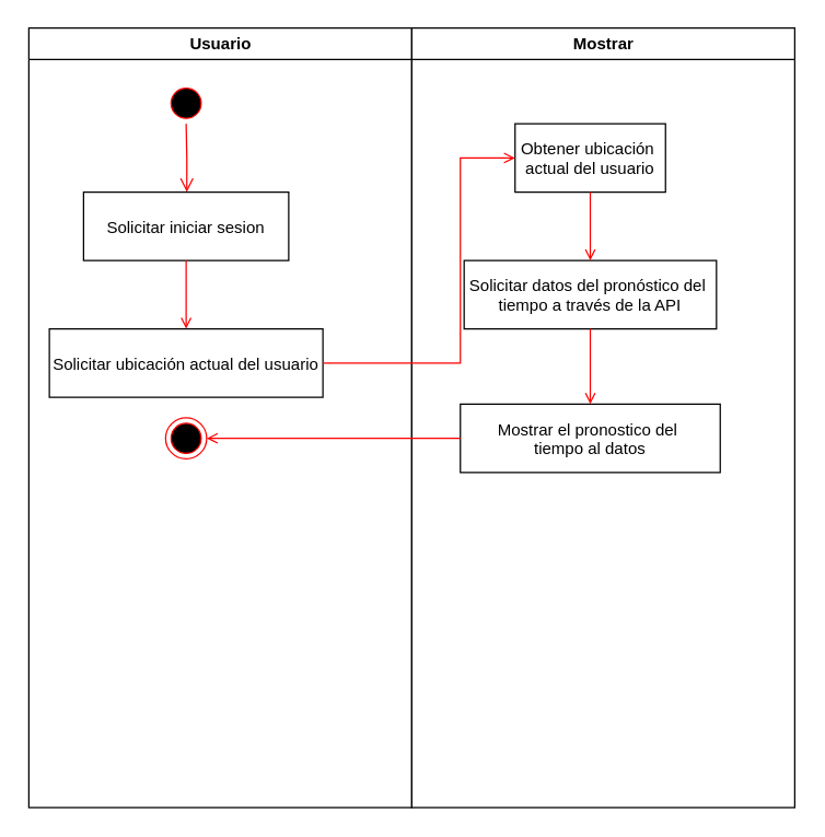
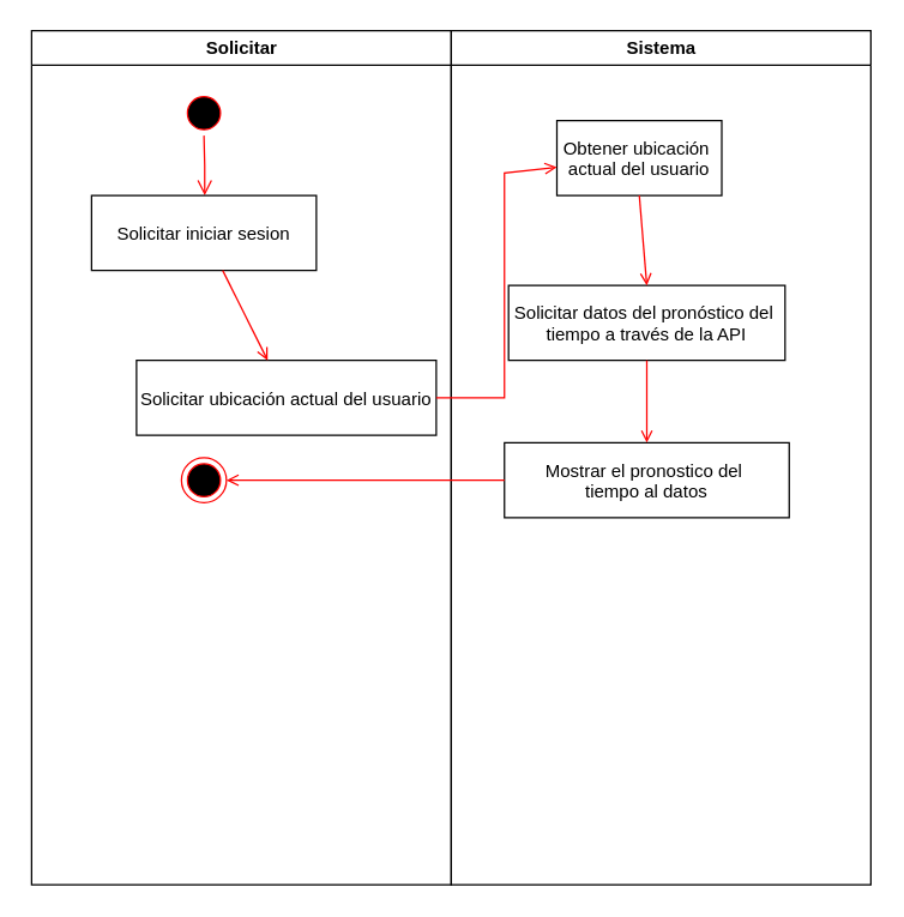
  <mxCell id="0" />
  <mxCell id="1" parent="0" />
- <mxCell id="2" value="Usuario" style="swimlane;whiteSpace=wrap" vertex="1" parent="1"><mxGeometry x="20.5" y="20" width="280" height="570" as="geometry" /></mxCell>
+ <mxCell id="2" value="Solicitar" style="swimlane;whiteSpace=wrap" vertex="1" parent="1"><mxGeometry x="20.5" y="20" width="280" height="570" as="geometry" /></mxCell>
  <mxCell id="3" value="" style="ellipse;shape=startState;fillColor=#000000;strokeColor=#ff0000;" vertex="1" parent="2"><mxGeometry x="100" y="40" width="30" height="30" as="geometry" /></mxCell>
  <mxCell id="4" value="" style="edgeStyle=elbowEdgeStyle;elbow=horizontal;verticalAlign=bottom;endArrow=open;endSize=8;strokeColor=#FF0000;endFill=1;rounded=0" edge="1" parent="2" source="3" target="5"><mxGeometry x="100" y="40" as="geometry"><mxPoint x="115" y="110" as="targetPoint" /></mxGeometry></mxCell>
- <mxCell id="5" value="Solicitar iniciar sesion" style="" vertex="1" parent="2"><mxGeometry x="40" y="120" width="150" height="50" as="geometry" /></mxCell>
- <mxCell id="6" value="Solicitar ubicación actual del usuario" style="" vertex="1" parent="2"><mxGeometry x="15" y="220" width="200" height="50" as="geometry" /></mxCell>
+ <mxCell id="5" value="Solicitar iniciar sesion" style="" vertex="1" parent="2"><mxGeometry x="40" y="110" width="150" height="50" as="geometry" /></mxCell>
+ <mxCell id="6" value="Solicitar ubicación actual del usuario" style="" vertex="1" parent="2"><mxGeometry x="70" y="220" width="200" height="50" as="geometry" /></mxCell>
  <mxCell id="7" value="" style="endArrow=open;strokeColor=#FF0000;endFill=1;rounded=0" edge="1" parent="2" source="5" target="6"><mxGeometry relative="1" as="geometry" /></mxCell>
  <mxCell id="8" value="" style="ellipse;html=1;shape=endState;fillColor=#000000;strokeColor=#ff0000;" vertex="1" parent="2"><mxGeometry x="100" y="285" width="30" height="30" as="geometry" /></mxCell>
- <mxCell id="9" value="Mostrar" style="swimlane;whiteSpace=wrap" vertex="1" parent="1"><mxGeometry x="300.5" y="20" width="280" height="570" as="geometry" /></mxCell>
- <mxCell id="10" value="Obtener ubicación &#10;actual del usuario" style="" vertex="1" parent="9"><mxGeometry x="75.5" y="70" width="110" height="50" as="geometry" /></mxCell>
+ <mxCell id="9" value="Sistema" style="swimlane;whiteSpace=wrap" vertex="1" parent="1"><mxGeometry x="300.5" y="20" width="280" height="570" as="geometry" /></mxCell>
+ <mxCell id="10" value="Obtener ubicación &#10;actual del usuario" style="" vertex="1" parent="9"><mxGeometry x="70.5" y="60" width="110" height="50" as="geometry" /></mxCell>
  <mxCell id="11" value="Solicitar datos del pronóstico del &#10;tiempo a través de la API" style="" vertex="1" parent="9"><mxGeometry x="38.25" y="170" width="184.5" height="50" as="geometry" /></mxCell>
  <mxCell id="12" value="" style="endArrow=open;strokeColor=#FF0000;endFill=1;rounded=0;exitX=0.5;exitY=1;exitDx=0;exitDy=0;entryX=0.5;entryY=0;entryDx=0;entryDy=0;" edge="1" parent="9" source="10" target="11"><mxGeometry relative="1" as="geometry"><mxPoint x="-155" y="170" as="sourcePoint" /><mxPoint x="165.5" y="152" as="targetPoint" /></mxGeometry></mxCell>
  <mxCell id="13" value="Mostrar el pronostico del &#10;tiempo al datos" style="" vertex="1" parent="9"><mxGeometry x="35.5" y="275" width="190" height="50" as="geometry" /></mxCell>
  <mxCell id="14" value="" style="endArrow=open;strokeColor=#FF0000;endFill=1;rounded=0;exitX=0.5;exitY=1;exitDx=0;exitDy=0;entryX=0.5;entryY=0;entryDx=0;entryDy=0;" edge="1" parent="9" source="11" target="13"><mxGeometry relative="1" as="geometry"><mxPoint x="141" y="130" as="sourcePoint" /><mxPoint x="135.5" y="272" as="targetPoint" /></mxGeometry></mxCell>
  <mxCell id="15" value="" style="endArrow=open;strokeColor=#FF0000;endFill=1;rounded=0" edge="1" parent="1" source="6" target="10"><mxGeometry relative="1" as="geometry"><Array as="points"><mxPoint x="336" y="265" /><mxPoint x="336" y="115" /></Array></mxGeometry></mxCell>
  <mxCell id="16" value="" style="endArrow=open;strokeColor=#FF0000;endFill=1;rounded=0;exitX=0;exitY=0.5;exitDx=0;exitDy=0;entryX=1;entryY=0.5;entryDx=0;entryDy=0;" edge="1" parent="1" source="13" target="8"><mxGeometry relative="1" as="geometry"><mxPoint x="441.5" y="150" as="sourcePoint" /><mxPoint x="441.5" y="200" as="targetPoint" /></mxGeometry></mxCell>
